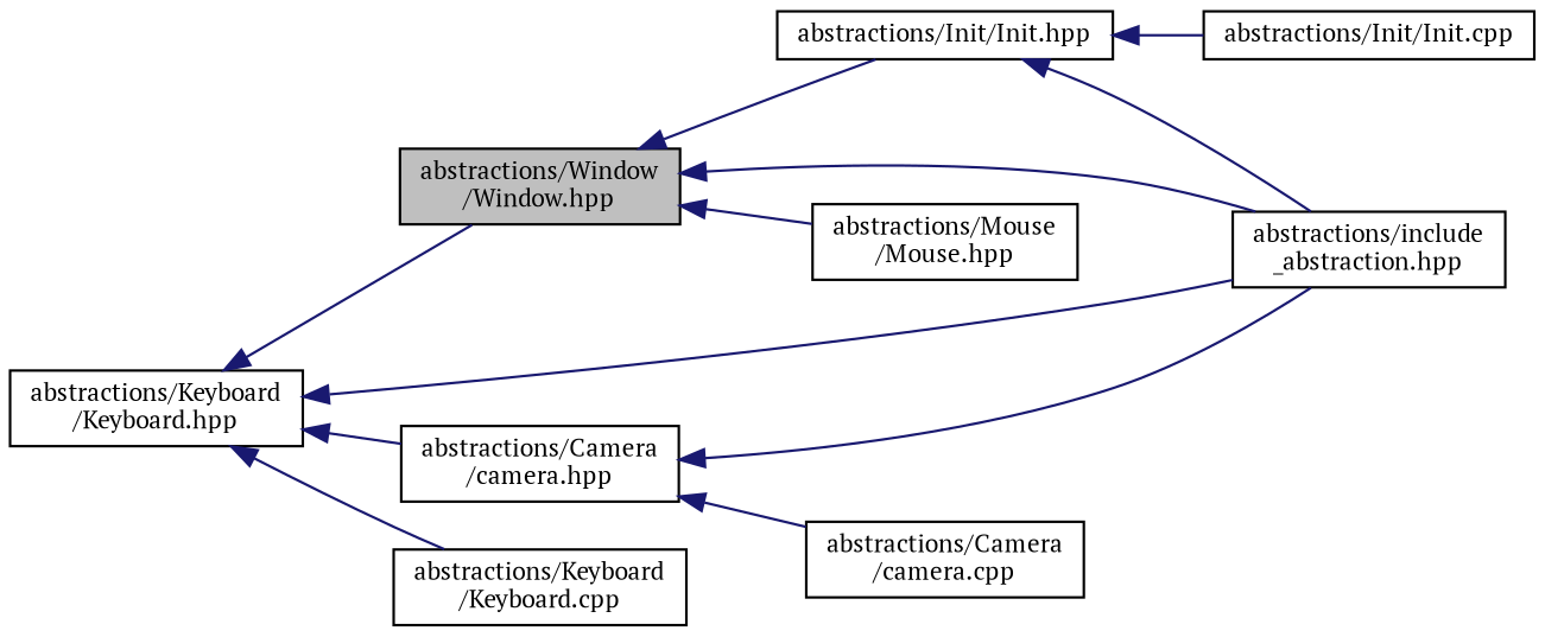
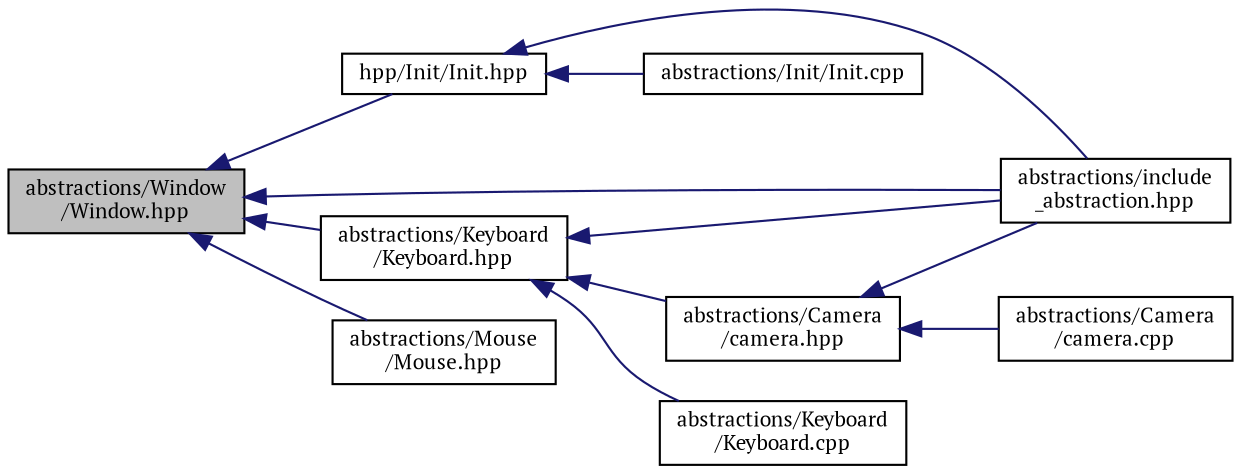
  digraph {
    fontname="PT Serif"
    rankdir=LR
    node [color=black fillcolor=white fontname="PT Serif" fontsize=10 shape=record style=filled]
    edge [color=midnightblue dir=back fontname="PT Serif" fontsize=10 labelfontname=Helvetica labelfontsize=10 style=solid]
    n1 [fillcolor=grey75 fontcolor=black height=0.2 label="abstractions/Window\l/Window.hpp" width=0.4]
-   n2 [height=0.2 label="abstractions/Init/Init.hpp" width=0.4]
+   n2 [height=0.2 label="hpp/Init/Init.hpp" width=0.4]
    n3 [height=0.2 label="abstractions/include\l_abstraction.hpp" width=0.4]
    n4 [height=0.2 label="abstractions/Keyboard\l/Keyboard.hpp" width=0.4]
    n5 [height=0.2 label="abstractions/Mouse\l/Mouse.hpp" width=0.4]
    n6 [height=0.2 label="abstractions/Init/Init.cpp" width=0.4]
    n7 [height=0.2 label="abstractions/Camera\l/camera.hpp" width=0.4]
    n8 [height=0.2 label="abstractions/Keyboard\l/Keyboard.cpp" width=0.4]
    n9 [height=0.2 label="abstractions/Camera\l/camera.cpp" width=0.4]
    n1 -> n2
    n1 -> n3
-   n4 -> n1
+   n1 -> n4
    n1 -> n5
    n2 -> n3
    n2 -> n6
    n4 -> n3
    n4 -> n7
    n4 -> n8
    n7 -> n3
    n7 -> n9
  }
